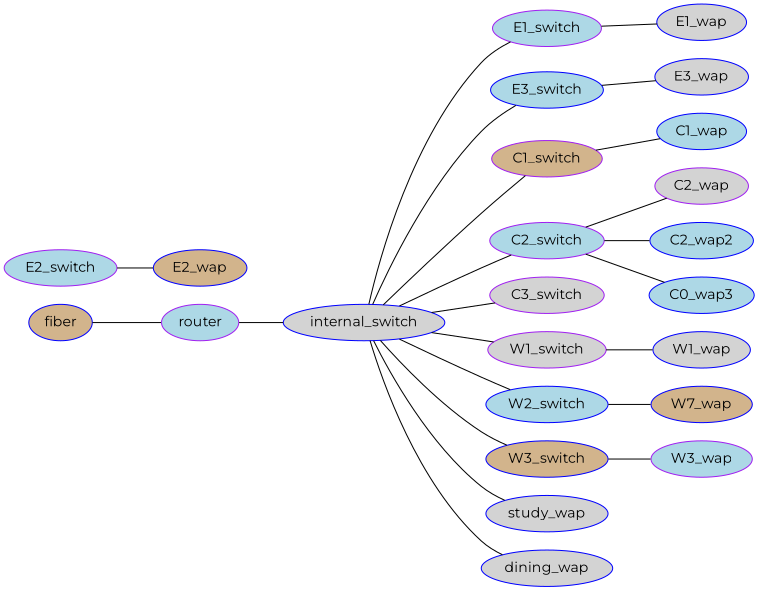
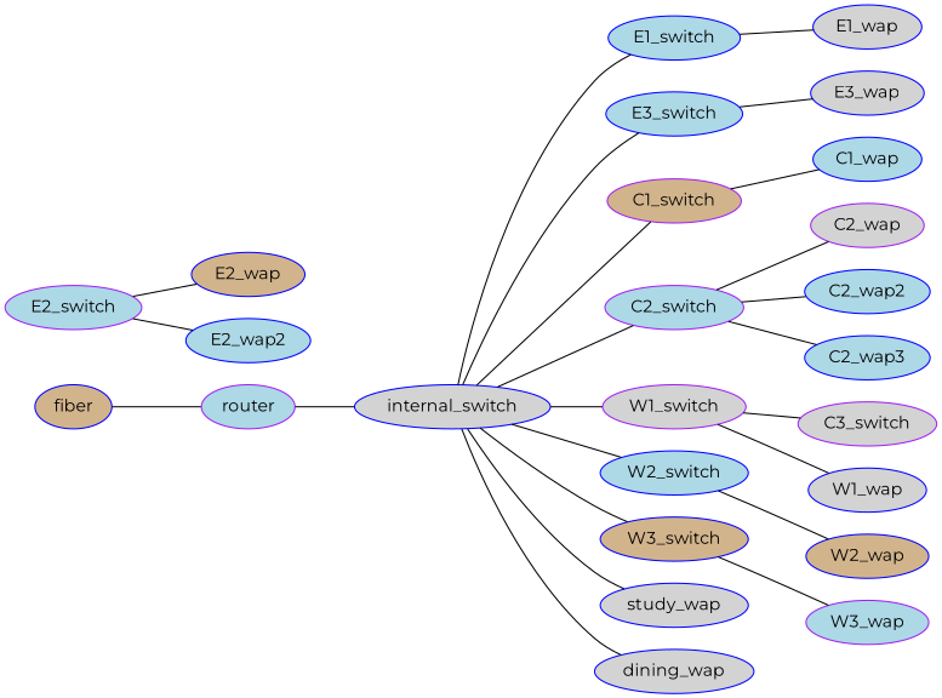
  graph {
    fontname=Montserrat
    rankdir=LR
    node [color=blue fillcolor=lightblue fontname=Montserrat style=filled]
    edge [fontname=Montserrat]
    fiber [fillcolor=tan]
    router [color=purple]
    internal_switch [fillcolor=lightgrey]
-   E1_switch [color=purple]
+   E1_switch
    E3_switch
    C1_switch [color=purple fillcolor=tan]
    C2_switch [color=purple]
    C3_switch [color=purple fillcolor=lightgrey]
    W1_switch [color=purple fillcolor=lightgrey]
    W2_switch
    W3_switch [fillcolor=tan]
    study_wap [fillcolor=lightgrey]
    dining_wap [fillcolor=lightgrey]
    E1_wap [fillcolor=lightgrey]
    E2_switch [color=purple]
    E2_wap [fillcolor=tan]
+   E2_wap2
    E3_wap [fillcolor=lightgrey]
    C1_wap
    C2_wap [color=purple fillcolor=lightgrey]
    C2_wap2
-   C2_wap3 [label=C0_wap3]
+   C2_wap3
    W1_wap [fillcolor=lightgrey]
-   W2_wap [fillcolor=tan label=W7_wap]
+   W2_wap [fillcolor=tan]
    W3_wap [color=purple]
    fiber -- router
    router -- internal_switch
    internal_switch -- E1_switch
    internal_switch -- E3_switch
    internal_switch -- C1_switch
    internal_switch -- C2_switch
-   internal_switch -- C3_switch
+   W1_switch -- C3_switch
    internal_switch -- W1_switch
    internal_switch -- W2_switch
    internal_switch -- W3_switch
    internal_switch -- study_wap
    internal_switch -- dining_wap
    E1_switch -- E1_wap
    E3_switch -- E3_wap
    C1_switch -- C1_wap
    C2_switch -- C2_wap
    C2_switch -- C2_wap2
    C2_switch -- C2_wap3
    W1_switch -- W1_wap
    W2_switch -- W2_wap
    W3_switch -- W3_wap
    E2_switch -- E2_wap
+   E2_switch -- E2_wap2
  }
